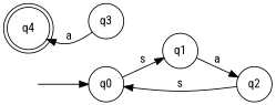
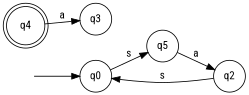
  strict digraph {
    fontname="Roboto Condensed"
    rankdir=LR
    node [fontname="Roboto Condensed" shape=circle]
    edge [fontname="Roboto Condensed"]
    n1 [height=0 label=" " shape=none width=0]
    q0 [height=0.5 width=0.5]
-   q1 [height=0.5 width=0.5]
+   q1 [height=0.5 width=0.5 label=q5]
    q4 [height=0.5 shape=doublecircle width=0.5]
    q3 [height=0.5 width=0.5]
    q2 [height=0.5 width=0.5]
    n1 -> q0
    q0 -> q1 [label=s]
    q1 -> q2 [label=a]
-   q3 -> q4 [label=a]
+   q4 -> q3 [label=a]
    q2 -> q0 [label=s]
  }
